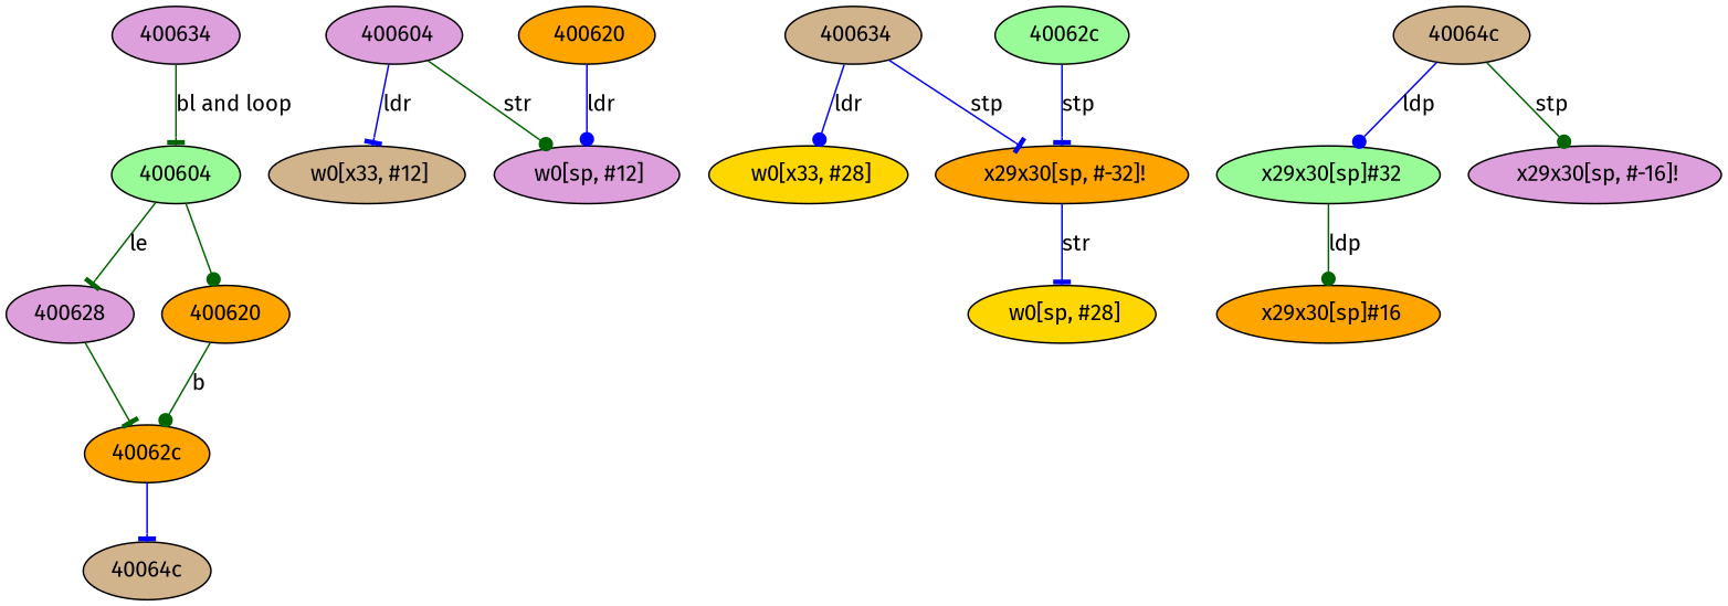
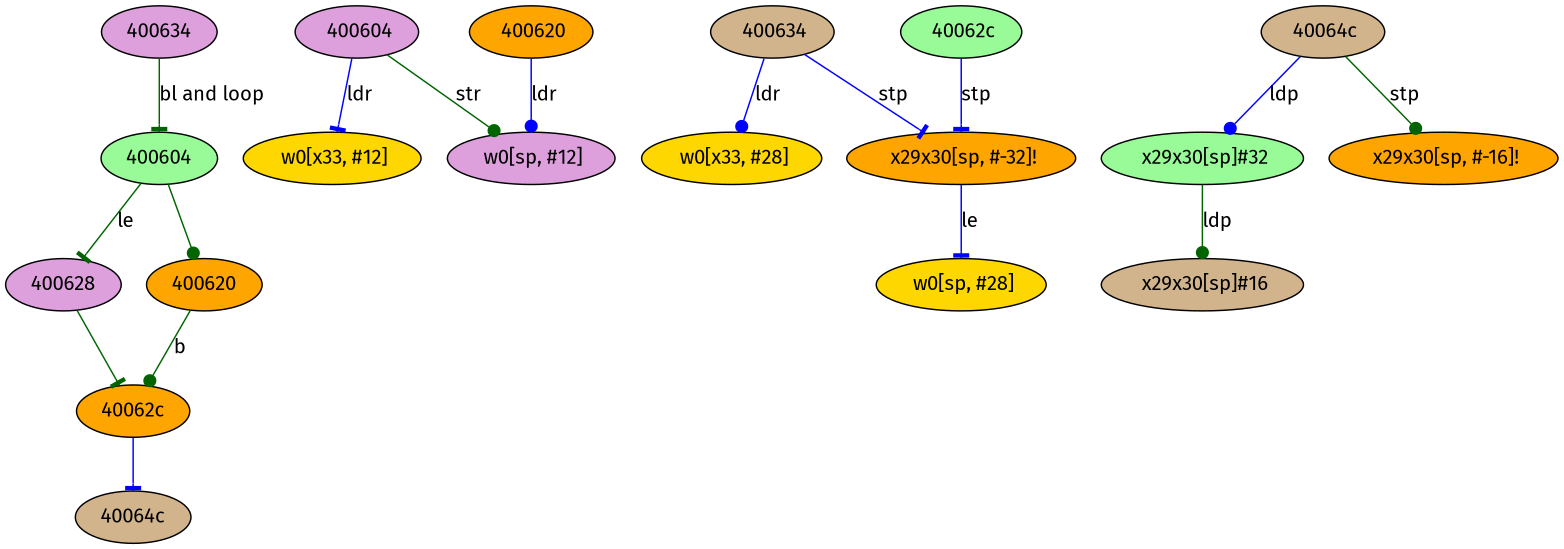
  digraph {
    fontname="Fira Sans"
    node [fillcolor=plum fontname="Fira Sans" style=filled]
    edge [arrowhead=tee color=darkgreen fontname="Fira Sans"]
    400634
    400604 [fillcolor=palegreen]
    400628
    400620 [fillcolor=orange]
    "40062c" [fillcolor=orange]
    "40064c" [fillcolor=tan]
    " 400604"
-   " w0[x33, #12]" [fillcolor=tan]
+   " w0[x33, #12]" [fillcolor=gold]
    " w0[sp, #12]"
    " 400620" [fillcolor=orange]
    " 400634" [fillcolor=tan]
    " w0[x33, #28]" [fillcolor=gold]
    " x29x30[sp, #-32]!" [fillcolor=orange]
    " w0[sp, #28]" [fillcolor=gold]
    " 40064c" [fillcolor=tan]
    " x29x30[sp]#32" [fillcolor=palegreen]
-   " x29x30[sp, #-16]!"
-   " x29x30[sp]#16" [fillcolor=orange]
+   " x29x30[sp, #-16]!" [fillcolor=orange]
+   " x29x30[sp]#16" [fillcolor=tan]
    " 40062c" [fillcolor=palegreen]
    400634 -> 400604 [label="bl and loop"]
    400604 -> 400628 [label=le]
    400604 -> 400620 [arrowhead=dot]
    400628 -> "40062c"
    400620 -> "40062c" [arrowhead=dot label=b]
    "40062c" -> "40064c" [color=blue]
    " 400604" -> " w0[x33, #12]" [color=blue label="ldr "]
    " 400604" -> " w0[sp, #12]" [arrowhead=dot label="str "]
    " 400620" -> " w0[sp, #12]" [arrowhead=dot color=blue label="ldr "]
    " 400634" -> " w0[x33, #28]" [arrowhead=dot color=blue label="ldr "]
    " 400634" -> " x29x30[sp, #-32]!" [color=blue label="stp "]
-   " x29x30[sp, #-32]!" -> " w0[sp, #28]" [color=blue label="str "]
+   " x29x30[sp, #-32]!" -> " w0[sp, #28]" [color=blue label=le]
    " 40064c" -> " x29x30[sp]#32" [arrowhead=dot color=blue label="ldp "]
    " 40064c" -> " x29x30[sp, #-16]!" [arrowhead=dot label="stp "]
    " x29x30[sp]#32" -> " x29x30[sp]#16" [arrowhead=dot label="ldp "]
    " 40062c" -> " x29x30[sp, #-32]!" [color=blue label="stp "]
  }
